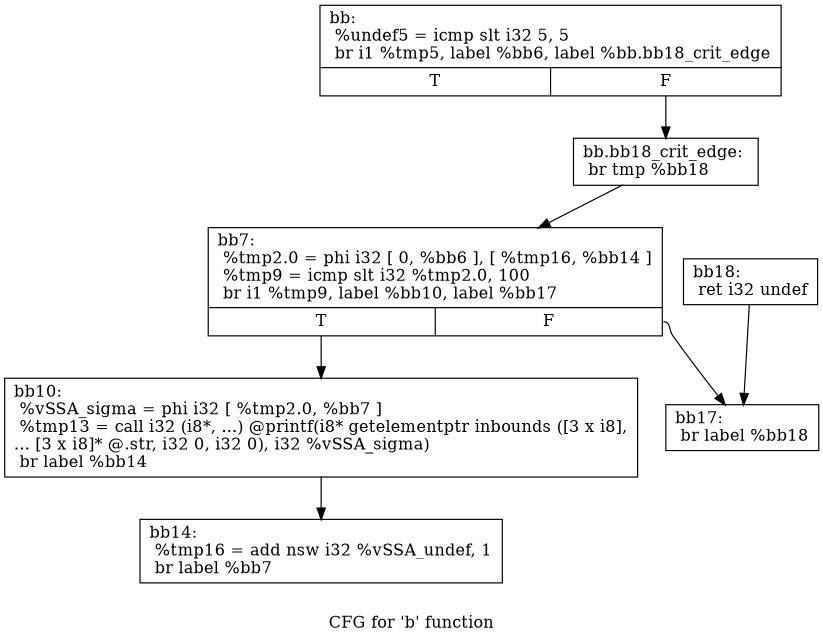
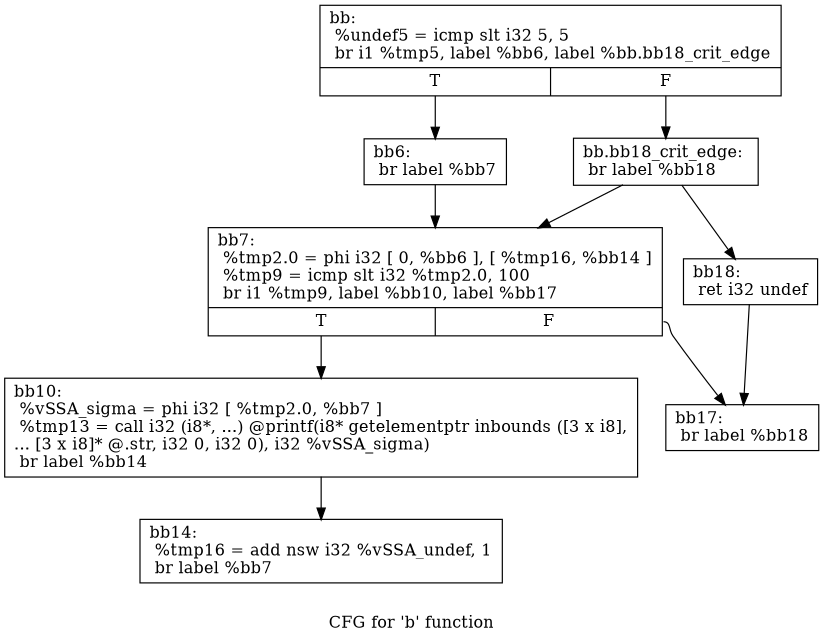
  digraph {
    label="CFG for 'b' function"
    node [shape=record]
    n1 [label="{bb:\l  %undef5 = icmp slt i32 5, 5\l  br i1 %tmp5, label %bb6, label %bb.bb18_crit_edge\l|{<s0>T|<s1>F}}"]
-   n3 [label="{bb.bb18_crit_edge:                                \l  br tmp %bb18\l}"]
+   n2 [label="{bb6:                                              \l  br label %bb7\l}"]
+   n3 [label="{bb.bb18_crit_edge:                                \l  br label %bb18\l}"]
    n4 [label="{bb7:                                              \l  %tmp2.0 = phi i32 [ 0, %bb6 ], [ %tmp16, %bb14 ]\l  %tmp9 = icmp slt i32 %tmp2.0, 100\l  br i1 %tmp9, label %bb10, label %bb17\l|{<s0>T|<s1>F}}"]
    n5 [label="{bb18:                                             \l  ret i32 undef\l}"]
    n6 [label="{bb10:                                             \l  %vSSA_sigma = phi i32 [ %tmp2.0, %bb7 ]\l  %tmp13 = call i32 (i8*, ...) @printf(i8* getelementptr inbounds ([3 x i8],\l... [3 x i8]* @.str, i32 0, i32 0), i32 %vSSA_sigma)\l  br label %bb14\l}"]
    n7 [label="{bb17:                                             \l  br label %bb18\l}"]
    n8 [label="{bb14:                                             \l  %tmp16 = add nsw i32 %vSSA_undef, 1\l  br label %bb7\l}"]
+   n1 -> n2 [tailport=s0]
    n1 -> n3 [tailport=s1]
+   n2 -> n4
    n3 -> n4
+   n3 -> n5
    n4 -> n6 [tailport=s0]
    n4 -> n7 [tailport=s1]
    n5 -> n7
    n6 -> n8
  }
